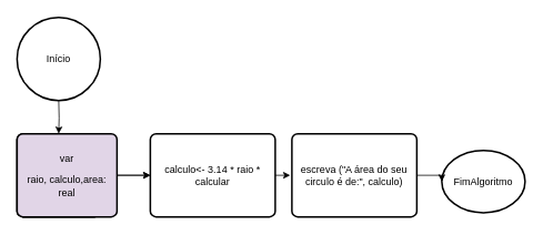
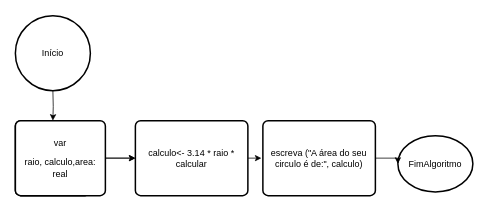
  <mxCell id="0" />
  <mxCell id="1" parent="0" />
  <mxCell id="2" style="edgeStyle=orthogonalEdgeStyle;rounded=0;orthogonalLoop=1;jettySize=auto;html=1;exitX=0.5;exitY=1;exitDx=0;exitDy=0;exitPerimeter=0;entryX=0.5;entryY=0;entryDx=0;entryDy=0;" edge="1" parent="1" target="5"><mxGeometry relative="1" as="geometry"><mxPoint x="70" y="120" as="sourcePoint" /></mxGeometry></mxCell>
  <mxCell id="3" style="edgeStyle=orthogonalEdgeStyle;rounded=0;orthogonalLoop=1;jettySize=auto;html=1;exitX=1;exitY=0.5;exitDx=0;exitDy=0;" edge="1" parent="1" source="5" target="7"><mxGeometry relative="1" as="geometry" /></mxCell>
  <mxCell id="4" value="" style="edgeStyle=orthogonalEdgeStyle;rounded=0;orthogonalLoop=1;jettySize=auto;html=1;" edge="1" parent="1" source="5" target="7"><mxGeometry relative="1" as="geometry" /></mxCell>
  <mxCell id="5" value="&lt;p class=&quot;MsoNormal&quot;&gt;var&lt;/p&gt;&lt;br/&gt;&lt;br/&gt;&lt;p class=&quot;MsoNormal&quot;&gt;calcular:real&lt;/p&gt;" style="rounded=1;whiteSpace=wrap;html=1;absoluteArcSize=1;arcSize=14;strokeWidth=2;" vertex="1" parent="1"><mxGeometry x="20" y="160" width="100" height="100" as="geometry" /></mxCell>
  <mxCell id="6" style="edgeStyle=orthogonalEdgeStyle;rounded=0;orthogonalLoop=1;jettySize=auto;html=1;" edge="1" parent="1"><mxGeometry relative="1" as="geometry"><mxPoint x="348" y="210" as="targetPoint" /><mxPoint x="330" y="210" as="sourcePoint" /></mxGeometry></mxCell>
  <mxCell id="7" value="&lt;p class=&quot;MsoNormal&quot;&gt;calculo&amp;lt;- 3.14 * raio * calcular&lt;/p&gt;" style="rounded=1;whiteSpace=wrap;html=1;absoluteArcSize=1;arcSize=14;strokeWidth=2;" vertex="1" parent="1"><mxGeometry x="180" y="160" width="150" height="100" as="geometry" /></mxCell>
  <mxCell id="8" value="FimAlgoritmo" style="strokeWidth=2;html=1;shape=mxgraph.flowchart.start_1;whiteSpace=wrap;" vertex="1" parent="1"><mxGeometry x="530" y="180" width="100" height="75" as="geometry" /></mxCell>
  <mxCell id="9" value="Início" style="strokeWidth=2;html=1;shape=mxgraph.flowchart.start_2;whiteSpace=wrap;" vertex="1" parent="1"><mxGeometry x="20" y="20" width="100" height="100" as="geometry" /></mxCell>
- <mxCell id="10" value="&lt;p class=&quot;MsoNormal&quot;&gt;var&lt;/p&gt;&lt;p class=&quot;MsoNormal&quot;&gt;&lt;span style=&quot;background-color: initial;&quot;&gt;raio, calculo,area: real&lt;/span&gt;&lt;/p&gt;" style="rounded=1;whiteSpace=wrap;html=1;absoluteArcSize=1;arcSize=14;strokeWidth=2;fillColor=#e1d5e7;" vertex="1" parent="1"><mxGeometry x="20" y="160" width="120" height="100" as="geometry" /></mxCell>
+ <mxCell id="10" value="&lt;p class=&quot;MsoNormal&quot;&gt;var&lt;/p&gt;&lt;p class=&quot;MsoNormal&quot;&gt;&lt;span style=&quot;background-color: initial;&quot;&gt;raio, calculo,area: real&lt;/span&gt;&lt;/p&gt;" style="rounded=1;whiteSpace=wrap;html=1;absoluteArcSize=1;arcSize=14;strokeWidth=2;" vertex="1" parent="1"><mxGeometry x="20" y="160" width="120" height="100" as="geometry" /></mxCell>
  <mxCell id="11" style="edgeStyle=orthogonalEdgeStyle;rounded=0;orthogonalLoop=1;jettySize=auto;html=1;exitX=1;exitY=0.5;exitDx=0;exitDy=0;entryX=0;entryY=0.5;entryDx=0;entryDy=0;entryPerimeter=0;" edge="1" parent="1" source="12" target="8"><mxGeometry relative="1" as="geometry" /></mxCell>
  <mxCell id="12" value="&lt;p class=&quot;MsoNormal&quot;&gt;escreva (&quot;A área do seu circulo é de:&quot;, calculo)&lt;/p&gt;" style="rounded=1;whiteSpace=wrap;html=1;absoluteArcSize=1;arcSize=14;strokeWidth=2;" vertex="1" parent="1"><mxGeometry x="350" y="160" width="150" height="100" as="geometry" /></mxCell>
